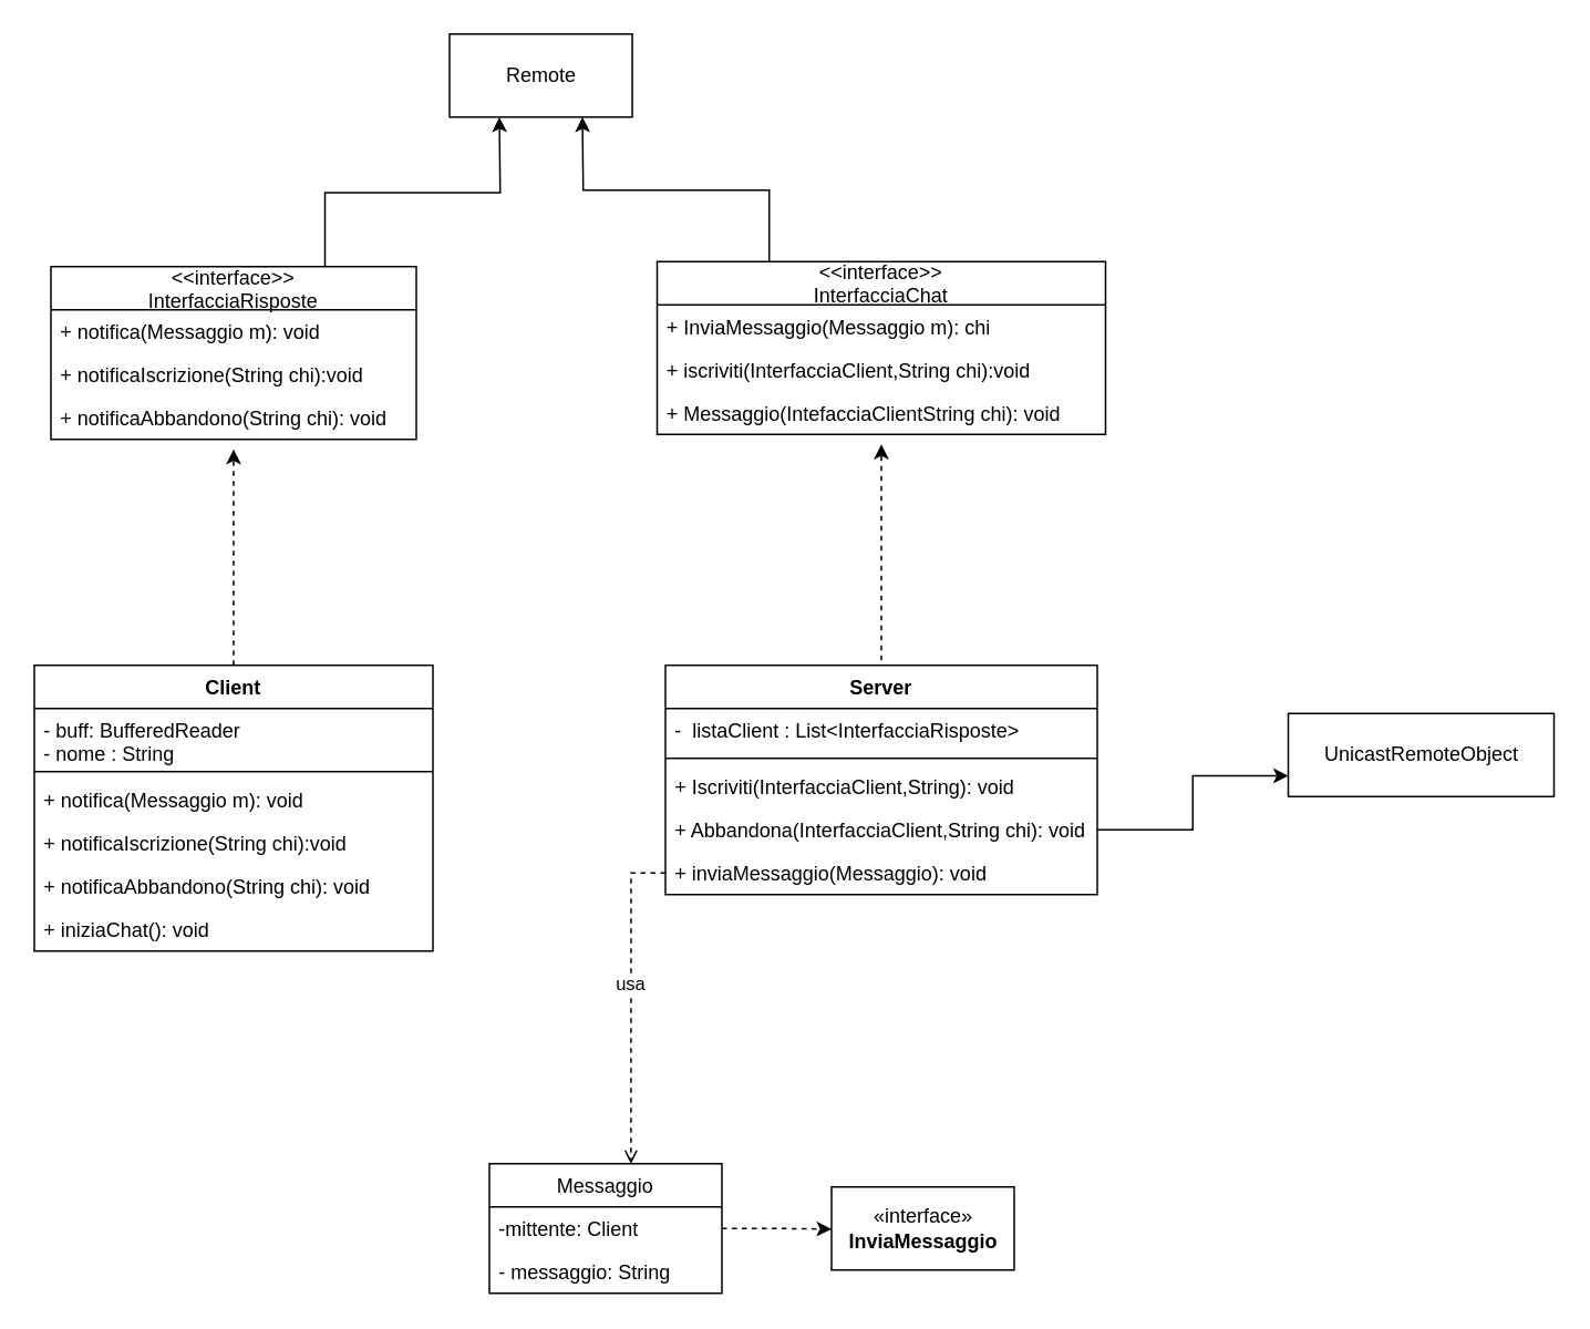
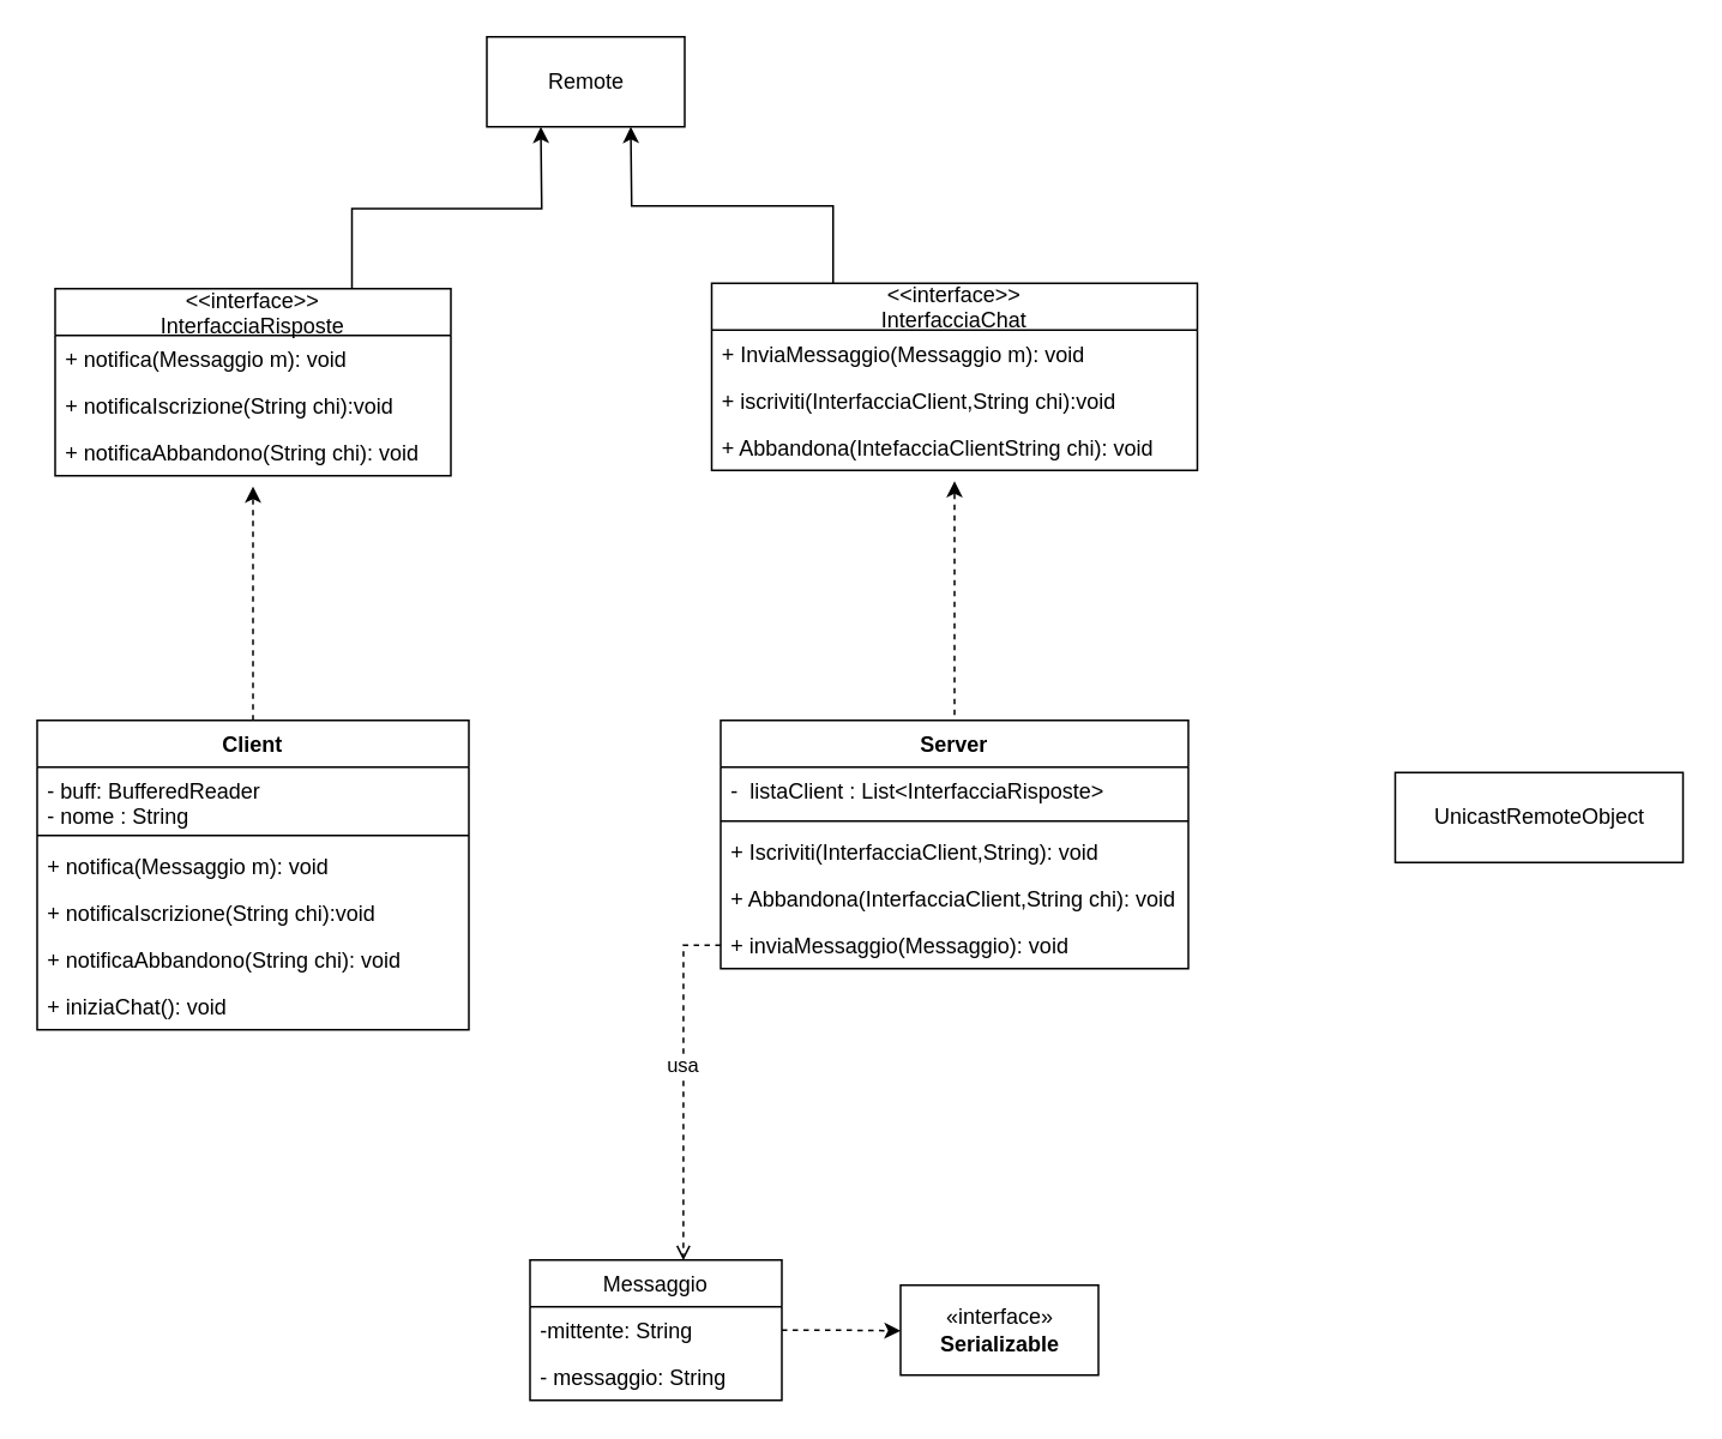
  <mxCell id="0" />
  <mxCell id="1" parent="0" />
  <mxCell id="2" style="edgeStyle=orthogonalEdgeStyle;rounded=0;orthogonalLoop=1;jettySize=auto;html=1;exitX=0.5;exitY=0;exitDx=0;exitDy=0;dashed=1;" parent="1" source="3" edge="1"><mxGeometry relative="1" as="geometry"><mxPoint x="140" y="270" as="targetPoint" /></mxGeometry></mxCell>
  <mxCell id="3" value="Client" style="swimlane;fontStyle=1;align=center;verticalAlign=top;childLayout=stackLayout;horizontal=1;startSize=26;horizontalStack=0;resizeParent=1;resizeParentMax=0;resizeLast=0;collapsible=1;marginBottom=0;" parent="1" vertex="1"><mxGeometry x="20" y="400" width="240" height="172" as="geometry" /></mxCell>
  <mxCell id="4" value="- buff: BufferedReader&#10;- nome : String" style="text;strokeColor=none;fillColor=none;align=left;verticalAlign=top;spacingLeft=4;spacingRight=4;overflow=hidden;rotatable=0;points=[[0,0.5],[1,0.5]];portConstraint=eastwest;" parent="3" vertex="1"><mxGeometry y="26" width="240" height="34" as="geometry" /></mxCell>
  <mxCell id="5" value="" style="line;strokeWidth=1;fillColor=none;align=left;verticalAlign=middle;spacingTop=-1;spacingLeft=3;spacingRight=3;rotatable=0;labelPosition=right;points=[];portConstraint=eastwest;" parent="3" vertex="1"><mxGeometry y="60" width="240" height="8" as="geometry" /></mxCell>
  <mxCell id="6" value="+ notifica(Messaggio m): void" style="text;strokeColor=none;fillColor=none;align=left;verticalAlign=top;spacingLeft=4;spacingRight=4;overflow=hidden;rotatable=0;points=[[0,0.5],[1,0.5]];portConstraint=eastwest;" parent="3" vertex="1"><mxGeometry y="68" width="240" height="26" as="geometry" /></mxCell>
  <mxCell id="7" value="+ notificaIscrizione(String chi):void" style="text;strokeColor=none;fillColor=none;align=left;verticalAlign=top;spacingLeft=4;spacingRight=4;overflow=hidden;rotatable=0;points=[[0,0.5],[1,0.5]];portConstraint=eastwest;" parent="3" vertex="1"><mxGeometry y="94" width="240" height="26" as="geometry" /></mxCell>
  <mxCell id="8" value="+ notificaAbbandono(String chi): void" style="text;strokeColor=none;fillColor=none;align=left;verticalAlign=top;spacingLeft=4;spacingRight=4;overflow=hidden;rotatable=0;points=[[0,0.5],[1,0.5]];portConstraint=eastwest;" parent="3" vertex="1"><mxGeometry y="120" width="240" height="26" as="geometry" /></mxCell>
  <mxCell id="9" value="+ iniziaChat(): void" style="text;strokeColor=none;fillColor=none;align=left;verticalAlign=top;spacingLeft=4;spacingRight=4;overflow=hidden;rotatable=0;points=[[0,0.5],[1,0.5]];portConstraint=eastwest;" parent="3" vertex="1"><mxGeometry y="146" width="240" height="26" as="geometry" /></mxCell>
  <mxCell id="10" value="Server" style="swimlane;fontStyle=1;align=center;verticalAlign=top;childLayout=stackLayout;horizontal=1;startSize=26;horizontalStack=0;resizeParent=1;resizeParentMax=0;resizeLast=0;collapsible=1;marginBottom=0;" parent="1" vertex="1"><mxGeometry x="400" y="400" width="260" height="138" as="geometry" /></mxCell>
  <mxCell id="11" value="-  listaClient : List&lt;InterfacciaRisposte&gt;" style="text;strokeColor=none;fillColor=none;align=left;verticalAlign=top;spacingLeft=4;spacingRight=4;overflow=hidden;rotatable=0;points=[[0,0.5],[1,0.5]];portConstraint=eastwest;" parent="10" vertex="1"><mxGeometry y="26" width="260" height="26" as="geometry" /></mxCell>
  <mxCell id="12" value="" style="line;strokeWidth=1;fillColor=none;align=left;verticalAlign=middle;spacingTop=-1;spacingLeft=3;spacingRight=3;rotatable=0;labelPosition=right;points=[];portConstraint=eastwest;" parent="10" vertex="1"><mxGeometry y="52" width="260" height="8" as="geometry" /></mxCell>
  <mxCell id="13" value="+ Iscriviti(InterfacciaClient,String): void" style="text;strokeColor=none;fillColor=none;align=left;verticalAlign=top;spacingLeft=4;spacingRight=4;overflow=hidden;rotatable=0;points=[[0,0.5],[1,0.5]];portConstraint=eastwest;" parent="10" vertex="1"><mxGeometry y="60" width="260" height="26" as="geometry" /></mxCell>
  <mxCell id="14" value="+ Abbandona(InterfacciaClient,String chi): void" style="text;strokeColor=none;fillColor=none;align=left;verticalAlign=top;spacingLeft=4;spacingRight=4;overflow=hidden;rotatable=0;points=[[0,0.5],[1,0.5]];portConstraint=eastwest;" parent="10" vertex="1"><mxGeometry y="86" width="260" height="26" as="geometry" /></mxCell>
  <mxCell id="15" value="+ inviaMessaggio(Messaggio): void" style="text;strokeColor=none;fillColor=none;align=left;verticalAlign=top;spacingLeft=4;spacingRight=4;overflow=hidden;rotatable=0;points=[[0,0.5],[1,0.5]];portConstraint=eastwest;" parent="10" vertex="1"><mxGeometry y="112" width="260" height="26" as="geometry" /></mxCell>
  <mxCell id="16" style="edgeStyle=orthogonalEdgeStyle;rounded=0;orthogonalLoop=1;jettySize=auto;html=1;exitX=0.75;exitY=0;exitDx=0;exitDy=0;" parent="1" source="17" edge="1"><mxGeometry relative="1" as="geometry"><mxPoint x="300" as="targetPoint" y="70" /></mxGeometry></mxCell>
  <mxCell id="17" value="&lt;&lt;interface&gt;&gt;&#10;InterfacciaRisposte" style="swimlane;fontStyle=0;childLayout=stackLayout;horizontal=1;startSize=26;fillColor=none;horizontalStack=0;resizeParent=1;resizeParentMax=0;resizeLast=0;collapsible=1;marginBottom=0;" parent="1" vertex="1"><mxGeometry x="30" y="160" width="220" height="104" as="geometry" /></mxCell>
  <mxCell id="18" value="+ notifica(Messaggio m): void" style="text;strokeColor=none;fillColor=none;align=left;verticalAlign=top;spacingLeft=4;spacingRight=4;overflow=hidden;rotatable=0;points=[[0,0.5],[1,0.5]];portConstraint=eastwest;" parent="17" vertex="1"><mxGeometry y="26" width="220" height="26" as="geometry" /></mxCell>
  <mxCell id="19" value="+ notificaIscrizione(String chi):void" style="text;strokeColor=none;fillColor=none;align=left;verticalAlign=top;spacingLeft=4;spacingRight=4;overflow=hidden;rotatable=0;points=[[0,0.5],[1,0.5]];portConstraint=eastwest;" parent="17" vertex="1"><mxGeometry y="52" width="220" height="26" as="geometry" /></mxCell>
  <mxCell id="20" value="+ notificaAbbandono(String chi): void" style="text;strokeColor=none;fillColor=none;align=left;verticalAlign=top;spacingLeft=4;spacingRight=4;overflow=hidden;rotatable=0;points=[[0,0.5],[1,0.5]];portConstraint=eastwest;" parent="17" vertex="1"><mxGeometry y="78" width="220" height="26" as="geometry" /></mxCell>
  <mxCell id="21" style="edgeStyle=orthogonalEdgeStyle;rounded=0;orthogonalLoop=1;jettySize=auto;html=1;exitX=0.5;exitY=0;exitDx=0;exitDy=0;dashed=1;" parent="1" edge="1"><mxGeometry relative="1" as="geometry"><mxPoint x="530" y="267" as="targetPoint" /><mxPoint x="530" y="397" as="sourcePoint" /></mxGeometry></mxCell>
  <mxCell id="22" style="edgeStyle=orthogonalEdgeStyle;rounded=0;orthogonalLoop=1;jettySize=auto;html=1;exitX=0.25;exitY=0;exitDx=0;exitDy=0;" parent="1" source="23" edge="1"><mxGeometry relative="1" as="geometry"><mxPoint x="350" as="targetPoint" y="70" /></mxGeometry></mxCell>
  <mxCell id="23" value="&lt;&lt;interface&gt;&gt;&#10;InterfacciaChat" style="swimlane;fontStyle=0;childLayout=stackLayout;horizontal=1;startSize=26;fillColor=none;horizontalStack=0;resizeParent=1;resizeParentMax=0;resizeLast=0;collapsible=1;marginBottom=0;" parent="1" vertex="1"><mxGeometry x="395" y="157" width="270" height="104" as="geometry" /></mxCell>
- <mxCell id="24" value="+ InviaMessaggio(Messaggio m): chi" style="text;strokeColor=none;fillColor=none;align=left;verticalAlign=top;spacingLeft=4;spacingRight=4;overflow=hidden;rotatable=0;points=[[0,0.5],[1,0.5]];portConstraint=eastwest;" parent="23" vertex="1"><mxGeometry y="26" width="270" height="26" as="geometry" /></mxCell>
+ <mxCell id="24" value="+ InviaMessaggio(Messaggio m): void" style="text;strokeColor=none;fillColor=none;align=left;verticalAlign=top;spacingLeft=4;spacingRight=4;overflow=hidden;rotatable=0;points=[[0,0.5],[1,0.5]];portConstraint=eastwest;" parent="23" vertex="1"><mxGeometry y="26" width="270" height="26" as="geometry" /></mxCell>
  <mxCell id="25" value="+ iscriviti(InterfacciaClient,String chi):void" style="text;strokeColor=none;fillColor=none;align=left;verticalAlign=top;spacingLeft=4;spacingRight=4;overflow=hidden;rotatable=0;points=[[0,0.5],[1,0.5]];portConstraint=eastwest;" parent="23" vertex="1"><mxGeometry y="52" width="270" height="26" as="geometry" /></mxCell>
- <mxCell id="26" value="+ Messaggio(IntefacciaClientString chi): void" style="text;strokeColor=none;fillColor=none;align=left;verticalAlign=top;spacingLeft=4;spacingRight=4;overflow=hidden;rotatable=0;points=[[0,0.5],[1,0.5]];portConstraint=eastwest;" parent="23" vertex="1"><mxGeometry y="78" width="270" height="26" as="geometry" /></mxCell>
+ <mxCell id="26" value="+ Abbandona(IntefacciaClientString chi): void" style="text;strokeColor=none;fillColor=none;align=left;verticalAlign=top;spacingLeft=4;spacingRight=4;overflow=hidden;rotatable=0;points=[[0,0.5],[1,0.5]];portConstraint=eastwest;" parent="23" vertex="1"><mxGeometry y="78" width="270" height="26" as="geometry" /></mxCell>
  <mxCell id="27" value="Remote" style="html=1;" parent="1" vertex="1"><mxGeometry x="270" y="20" width="110" height="50" as="geometry" /></mxCell>
  <mxCell id="28" value="UnicastRemoteObject" style="html=1;" parent="1" vertex="1"><mxGeometry x="775" y="429" width="160" height="50" as="geometry" /></mxCell>
  <mxCell id="29" value="Messaggio" style="swimlane;fontStyle=0;childLayout=stackLayout;horizontal=1;startSize=26;fillColor=none;horizontalStack=0;resizeParent=1;resizeParentMax=0;resizeLast=0;collapsible=1;marginBottom=0;" parent="1" vertex="1"><mxGeometry x="294" y="700" width="140" height="78" as="geometry" /></mxCell>
- <mxCell id="30" value="-mittente: Client" style="text;strokeColor=none;fillColor=none;align=left;verticalAlign=top;spacingLeft=4;spacingRight=4;overflow=hidden;rotatable=0;points=[[0,0.5],[1,0.5]];portConstraint=eastwest;" parent="29" vertex="1"><mxGeometry y="26" width="140" height="26" as="geometry" /></mxCell>
+ <mxCell id="30" value="-mittente: String" style="text;strokeColor=none;fillColor=none;align=left;verticalAlign=top;spacingLeft=4;spacingRight=4;overflow=hidden;rotatable=0;points=[[0,0.5],[1,0.5]];portConstraint=eastwest;" parent="29" vertex="1"><mxGeometry y="26" width="140" height="26" as="geometry" /></mxCell>
  <mxCell id="31" value="- messaggio: String" style="text;strokeColor=none;fillColor=none;align=left;verticalAlign=top;spacingLeft=4;spacingRight=4;overflow=hidden;rotatable=0;points=[[0,0.5],[1,0.5]];portConstraint=eastwest;" parent="29" vertex="1"><mxGeometry y="52" width="140" height="26" as="geometry" /></mxCell>
  <mxCell id="32" style="edgeStyle=orthogonalEdgeStyle;rounded=0;orthogonalLoop=1;jettySize=auto;html=1;exitX=1;exitY=0.5;exitDx=0;exitDy=0;dashed=1;" parent="1" source="30" edge="1"><mxGeometry relative="1" as="geometry"><mxPoint x="500" y="739.345" as="targetPoint" /></mxGeometry></mxCell>
- <mxCell id="33" value="«interface»&lt;br&gt;&lt;b&gt;InviaMessaggio&lt;/b&gt;" style="html=1;" parent="1" vertex="1"><mxGeometry x="500" y="714" width="110" height="50" as="geometry" /></mxCell>
+ <mxCell id="33" value="«interface»&lt;br&gt;&lt;b&gt;Serializable&lt;/b&gt;" style="html=1;" parent="1" vertex="1"><mxGeometry x="500" y="714" width="110" height="50" as="geometry" /></mxCell>
  <mxCell id="34" style="edgeStyle=orthogonalEdgeStyle;rounded=0;orthogonalLoop=1;jettySize=auto;html=1;exitX=0;exitY=0.5;exitDx=0;exitDy=0;entryX=0.609;entryY=0.003;entryDx=0;entryDy=0;entryPerimeter=0;dashed=1;endArrow=open;" parent="1" source="15" target="29" edge="1"><mxGeometry relative="1" as="geometry" /></mxCell>
  <mxCell id="35" value="usa" style="edgeLabel;html=1;align=center;verticalAlign=middle;resizable=0;points=[];" parent="34" vertex="1" connectable="0"><mxGeometry x="-0.112" y="-1" relative="1" as="geometry"><mxPoint as="offset" /></mxGeometry></mxCell>
- <mxCell id="36" style="edgeStyle=orthogonalEdgeStyle;rounded=0;orthogonalLoop=1;jettySize=auto;html=1;exitX=1;exitY=0.5;exitDx=0;exitDy=0;entryX=0;entryY=0.75;entryDx=0;entryDy=0;" parent="1" source="14" target="28" edge="1"><mxGeometry relative="1" as="geometry" /></mxCell>
